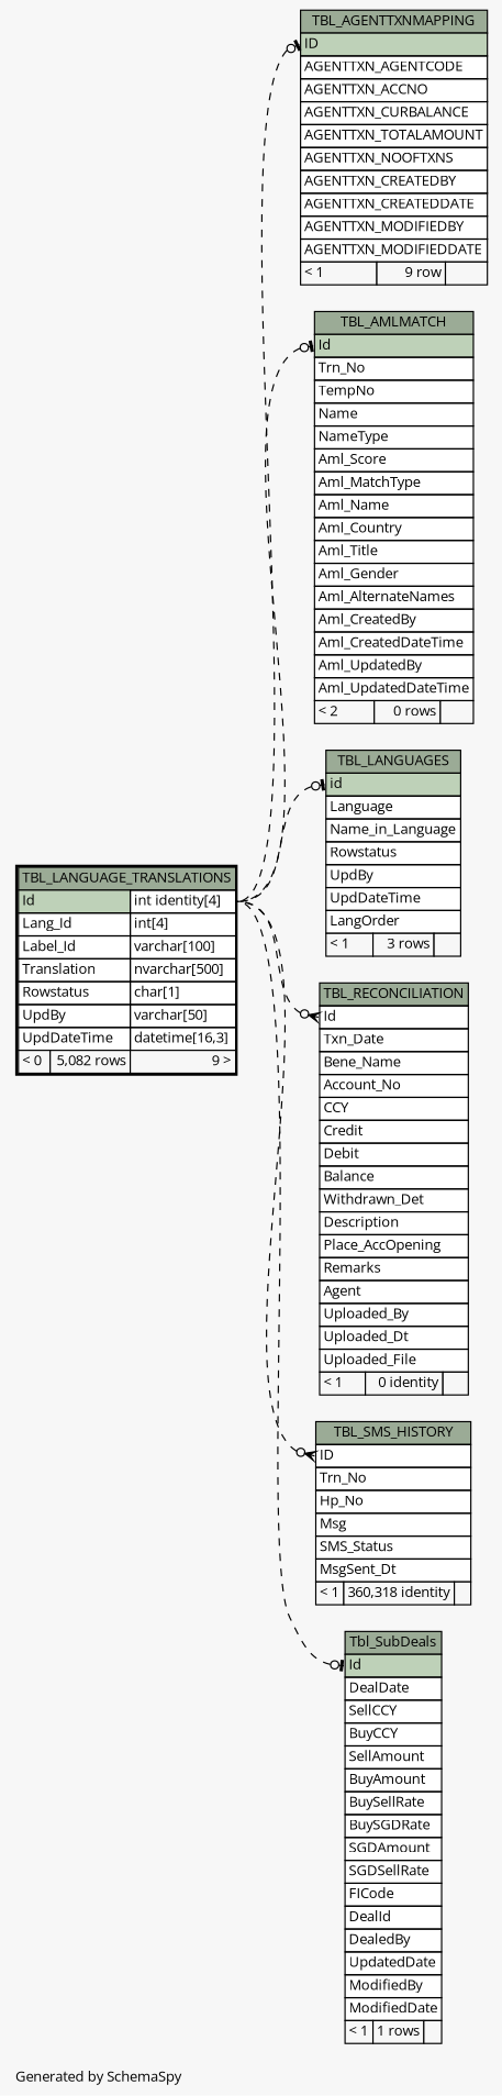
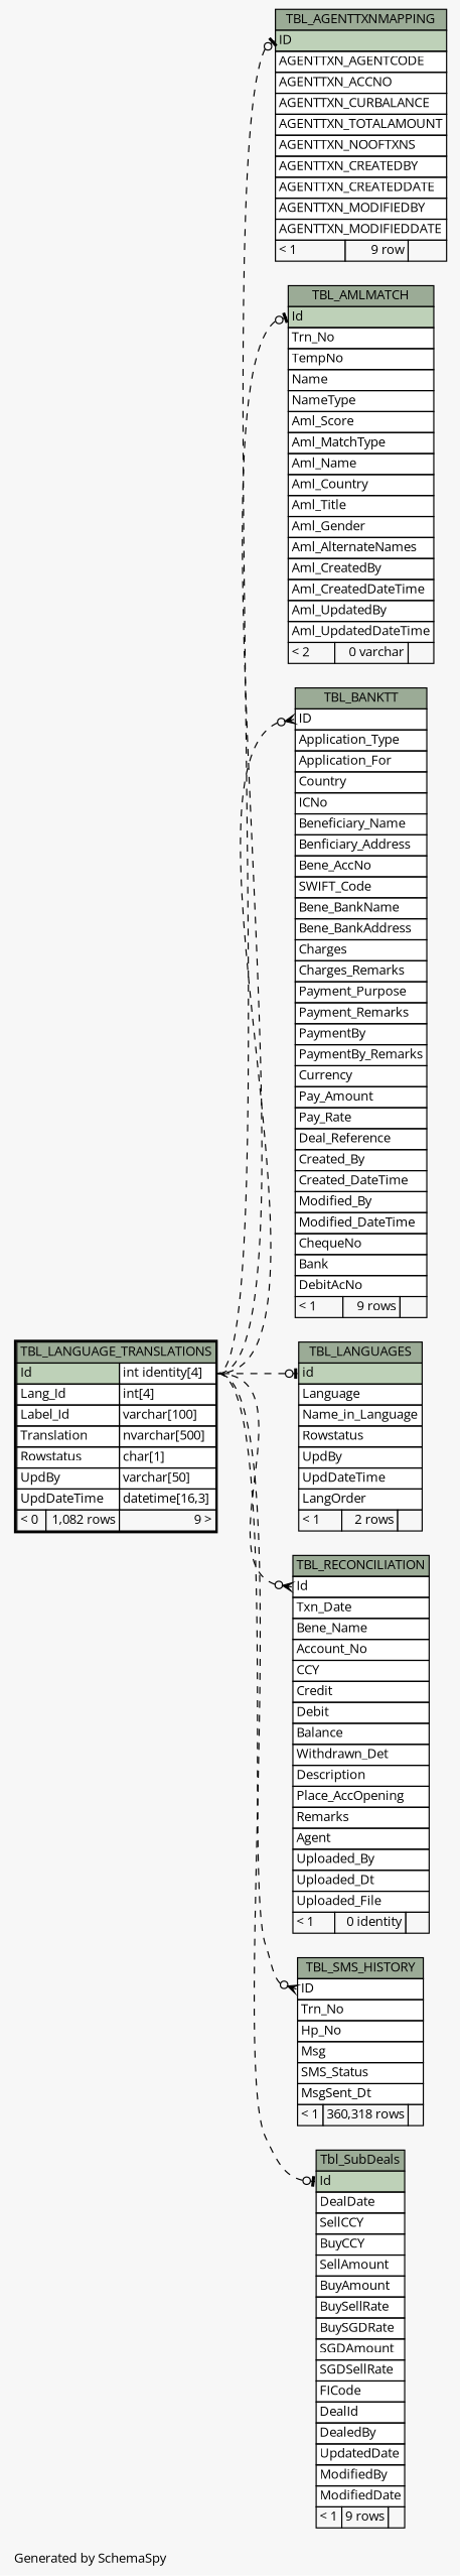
  digraph {
    bgcolor="#f7f7f7"
    fontname="Open Sans"
    fontsize=11
    label="\nGenerated by SchemaSpy"
    labeljust=l
    nodesep=0.18
    rankdir=RL
    ranksep=0.46
    node [fontname="Open Sans" fontsize=11 shape=plaintext]
    edge [arrowhead=none arrowsize=0.8 arrowtail=teeodot dir=back fontname="Open Sans" headport="Id.type:e" style=dashed tailport="ID:w"]
    n1 [label=<     <TABLE BORDER="0" CELLBORDER="1" CELLSPACING="0" BGCOLOR="#ffffff">       <TR><TD COLSPAN="3" BGCOLOR="#9bab96" ALIGN="CENTER">TBL_AGENTTXNMAPPING</TD></TR>       <TR><TD PORT="ID" COLSPAN="3" BGCOLOR="#bed1b8" ALIGN="LEFT">ID</TD></TR>       <TR><TD PORT="AGENTTXN_AGENTCODE" COLSPAN="3" ALIGN="LEFT">AGENTTXN_AGENTCODE</TD></TR>       <TR><TD PORT="AGENTTXN_ACCNO" COLSPAN="3" ALIGN="LEFT">AGENTTXN_ACCNO</TD></TR>       <TR><TD PORT="AGENTTXN_CURBALANCE" COLSPAN="3" ALIGN="LEFT">AGENTTXN_CURBALANCE</TD></TR>       <TR><TD PORT="AGENTTXN_TOTALAMOUNT" COLSPAN="3" ALIGN="LEFT">AGENTTXN_TOTALAMOUNT</TD></TR>       <TR><TD PORT="AGENTTXN_NOOFTXNS" COLSPAN="3" ALIGN="LEFT">AGENTTXN_NOOFTXNS</TD></TR>       <TR><TD PORT="AGENTTXN_CREATEDBY" COLSPAN="3" ALIGN="LEFT">AGENTTXN_CREATEDBY</TD></TR>       <TR><TD PORT="AGENTTXN_CREATEDDATE" COLSPAN="3" ALIGN="LEFT">AGENTTXN_CREATEDDATE</TD></TR>       <TR><TD PORT="AGENTTXN_MODIFIEDBY" COLSPAN="3" ALIGN="LEFT">AGENTTXN_MODIFIEDBY</TD></TR>       <TR><TD PORT="AGENTTXN_MODIFIEDDATE" COLSPAN="3" ALIGN="LEFT">AGENTTXN_MODIFIEDDATE</TD></TR>       <TR><TD ALIGN="LEFT" BGCOLOR="#f7f7f7">&lt; 1</TD><TD ALIGN="RIGHT" BGCOLOR="#f7f7f7">9 row</TD><TD ALIGN="RIGHT" BGCOLOR="#f7f7f7">  </TD></TR>     </TABLE>>]
-   n2 [label=<     <TABLE BORDER="2" CELLBORDER="1" CELLSPACING="0" BGCOLOR="#ffffff">       <TR><TD COLSPAN="3" BGCOLOR="#9bab96" ALIGN="CENTER">TBL_LANGUAGE_TRANSLATIONS</TD></TR>       <TR><TD PORT="Id" COLSPAN="2" BGCOLOR="#bed1b8" ALIGN="LEFT">Id</TD><TD PORT="Id.type" ALIGN="LEFT">int identity[4]</TD></TR>       <TR><TD PORT="Lang_Id" COLSPAN="2" ALIGN="LEFT">Lang_Id</TD><TD PORT="Lang_Id.type" ALIGN="LEFT">int[4]</TD></TR>       <TR><TD PORT="Label_Id" COLSPAN="2" ALIGN="LEFT">Label_Id</TD><TD PORT="Label_Id.type" ALIGN="LEFT">varchar[100]</TD></TR>       <TR><TD PORT="Translation" COLSPAN="2" ALIGN="LEFT">Translation</TD><TD PORT="Translation.type" ALIGN="LEFT">nvarchar[500]</TD></TR>       <TR><TD PORT="Rowstatus" COLSPAN="2" ALIGN="LEFT">Rowstatus</TD><TD PORT="Rowstatus.type" ALIGN="LEFT">char[1]</TD></TR>       <TR><TD PORT="UpdBy" COLSPAN="2" ALIGN="LEFT">UpdBy</TD><TD PORT="UpdBy.type" ALIGN="LEFT">varchar[50]</TD></TR>       <TR><TD PORT="UpdDateTime" COLSPAN="2" ALIGN="LEFT">UpdDateTime</TD><TD PORT="UpdDateTime.type" ALIGN="LEFT">datetime[16,3]</TD></TR>       <TR><TD ALIGN="LEFT" BGCOLOR="#f7f7f7">&lt; 0</TD><TD ALIGN="RIGHT" BGCOLOR="#f7f7f7">5,082 rows</TD><TD ALIGN="RIGHT" BGCOLOR="#f7f7f7">9 &gt;</TD></TR>     </TABLE>>]
-   n3 [label=<     <TABLE BORDER="0" CELLBORDER="1" CELLSPACING="0" BGCOLOR="#ffffff">       <TR><TD COLSPAN="3" BGCOLOR="#9bab96" ALIGN="CENTER">TBL_AMLMATCH</TD></TR>       <TR><TD PORT="Id" COLSPAN="3" BGCOLOR="#bed1b8" ALIGN="LEFT">Id</TD></TR>       <TR><TD PORT="Trn_No" COLSPAN="3" ALIGN="LEFT">Trn_No</TD></TR>       <TR><TD PORT="TempNo" COLSPAN="3" ALIGN="LEFT">TempNo</TD></TR>       <TR><TD PORT="Name" COLSPAN="3" ALIGN="LEFT">Name</TD></TR>       <TR><TD PORT="NameType" COLSPAN="3" ALIGN="LEFT">NameType</TD></TR>       <TR><TD PORT="Aml_Score" COLSPAN="3" ALIGN="LEFT">Aml_Score</TD></TR>       <TR><TD PORT="Aml_MatchType" COLSPAN="3" ALIGN="LEFT">Aml_MatchType</TD></TR>       <TR><TD PORT="Aml_Name" COLSPAN="3" ALIGN="LEFT">Aml_Name</TD></TR>       <TR><TD PORT="Aml_Country" COLSPAN="3" ALIGN="LEFT">Aml_Country</TD></TR>       <TR><TD PORT="Aml_Title" COLSPAN="3" ALIGN="LEFT">Aml_Title</TD></TR>       <TR><TD PORT="Aml_Gender" COLSPAN="3" ALIGN="LEFT">Aml_Gender</TD></TR>       <TR><TD PORT="Aml_AlternateNames" COLSPAN="3" ALIGN="LEFT">Aml_AlternateNames</TD></TR>       <TR><TD PORT="Aml_CreatedBy" COLSPAN="3" ALIGN="LEFT">Aml_CreatedBy</TD></TR>       <TR><TD PORT="Aml_CreatedDateTime" COLSPAN="3" ALIGN="LEFT">Aml_CreatedDateTime</TD></TR>       <TR><TD PORT="Aml_UpdatedBy" COLSPAN="3" ALIGN="LEFT">Aml_UpdatedBy</TD></TR>       <TR><TD PORT="Aml_UpdatedDateTime" COLSPAN="3" ALIGN="LEFT">Aml_UpdatedDateTime</TD></TR>       <TR><TD ALIGN="LEFT" BGCOLOR="#f7f7f7">&lt; 2</TD><TD ALIGN="RIGHT" BGCOLOR="#f7f7f7">0 rows</TD><TD ALIGN="RIGHT" BGCOLOR="#f7f7f7">  </TD></TR>     </TABLE>>]
-   n5 [label=<     <TABLE BORDER="0" CELLBORDER="1" CELLSPACING="0" BGCOLOR="#ffffff">       <TR><TD COLSPAN="3" BGCOLOR="#9bab96" ALIGN="CENTER">TBL_LANGUAGES</TD></TR>       <TR><TD PORT="id" COLSPAN="3" BGCOLOR="#bed1b8" ALIGN="LEFT">id</TD></TR>       <TR><TD PORT="Language" COLSPAN="3" ALIGN="LEFT">Language</TD></TR>       <TR><TD PORT="Name_in_Language" COLSPAN="3" ALIGN="LEFT">Name_in_Language</TD></TR>       <TR><TD PORT="Rowstatus" COLSPAN="3" ALIGN="LEFT">Rowstatus</TD></TR>       <TR><TD PORT="UpdBy" COLSPAN="3" ALIGN="LEFT">UpdBy</TD></TR>       <TR><TD PORT="UpdDateTime" COLSPAN="3" ALIGN="LEFT">UpdDateTime</TD></TR>       <TR><TD PORT="LangOrder" COLSPAN="3" ALIGN="LEFT">LangOrder</TD></TR>       <TR><TD ALIGN="LEFT" BGCOLOR="#f7f7f7">&lt; 1</TD><TD ALIGN="RIGHT" BGCOLOR="#f7f7f7">3 rows</TD><TD ALIGN="RIGHT" BGCOLOR="#f7f7f7">  </TD></TR>     </TABLE>>]
+   n2 [label=<     <TABLE BORDER="2" CELLBORDER="1" CELLSPACING="0" BGCOLOR="#ffffff">       <TR><TD COLSPAN="3" BGCOLOR="#9bab96" ALIGN="CENTER">TBL_LANGUAGE_TRANSLATIONS</TD></TR>       <TR><TD PORT="Id" COLSPAN="2" BGCOLOR="#bed1b8" ALIGN="LEFT">Id</TD><TD PORT="Id.type" ALIGN="LEFT">int identity[4]</TD></TR>       <TR><TD PORT="Lang_Id" COLSPAN="2" ALIGN="LEFT">Lang_Id</TD><TD PORT="Lang_Id.type" ALIGN="LEFT">int[4]</TD></TR>       <TR><TD PORT="Label_Id" COLSPAN="2" ALIGN="LEFT">Label_Id</TD><TD PORT="Label_Id.type" ALIGN="LEFT">varchar[100]</TD></TR>       <TR><TD PORT="Translation" COLSPAN="2" ALIGN="LEFT">Translation</TD><TD PORT="Translation.type" ALIGN="LEFT">nvarchar[500]</TD></TR>       <TR><TD PORT="Rowstatus" COLSPAN="2" ALIGN="LEFT">Rowstatus</TD><TD PORT="Rowstatus.type" ALIGN="LEFT">char[1]</TD></TR>       <TR><TD PORT="UpdBy" COLSPAN="2" ALIGN="LEFT">UpdBy</TD><TD PORT="UpdBy.type" ALIGN="LEFT">varchar[50]</TD></TR>       <TR><TD PORT="UpdDateTime" COLSPAN="2" ALIGN="LEFT">UpdDateTime</TD><TD PORT="UpdDateTime.type" ALIGN="LEFT">datetime[16,3]</TD></TR>       <TR><TD ALIGN="LEFT" BGCOLOR="#f7f7f7">&lt; 0</TD><TD ALIGN="RIGHT" BGCOLOR="#f7f7f7">1,082 rows</TD><TD ALIGN="RIGHT" BGCOLOR="#f7f7f7">9 &gt;</TD></TR>     </TABLE>>]
+   n3 [label=<     <TABLE BORDER="0" CELLBORDER="1" CELLSPACING="0" BGCOLOR="#ffffff">       <TR><TD COLSPAN="3" BGCOLOR="#9bab96" ALIGN="CENTER">TBL_AMLMATCH</TD></TR>       <TR><TD PORT="Id" COLSPAN="3" BGCOLOR="#bed1b8" ALIGN="LEFT">Id</TD></TR>       <TR><TD PORT="Trn_No" COLSPAN="3" ALIGN="LEFT">Trn_No</TD></TR>       <TR><TD PORT="TempNo" COLSPAN="3" ALIGN="LEFT">TempNo</TD></TR>       <TR><TD PORT="Name" COLSPAN="3" ALIGN="LEFT">Name</TD></TR>       <TR><TD PORT="NameType" COLSPAN="3" ALIGN="LEFT">NameType</TD></TR>       <TR><TD PORT="Aml_Score" COLSPAN="3" ALIGN="LEFT">Aml_Score</TD></TR>       <TR><TD PORT="Aml_MatchType" COLSPAN="3" ALIGN="LEFT">Aml_MatchType</TD></TR>       <TR><TD PORT="Aml_Name" COLSPAN="3" ALIGN="LEFT">Aml_Name</TD></TR>       <TR><TD PORT="Aml_Country" COLSPAN="3" ALIGN="LEFT">Aml_Country</TD></TR>       <TR><TD PORT="Aml_Title" COLSPAN="3" ALIGN="LEFT">Aml_Title</TD></TR>       <TR><TD PORT="Aml_Gender" COLSPAN="3" ALIGN="LEFT">Aml_Gender</TD></TR>       <TR><TD PORT="Aml_AlternateNames" COLSPAN="3" ALIGN="LEFT">Aml_AlternateNames</TD></TR>       <TR><TD PORT="Aml_CreatedBy" COLSPAN="3" ALIGN="LEFT">Aml_CreatedBy</TD></TR>       <TR><TD PORT="Aml_CreatedDateTime" COLSPAN="3" ALIGN="LEFT">Aml_CreatedDateTime</TD></TR>       <TR><TD PORT="Aml_UpdatedBy" COLSPAN="3" ALIGN="LEFT">Aml_UpdatedBy</TD></TR>       <TR><TD PORT="Aml_UpdatedDateTime" COLSPAN="3" ALIGN="LEFT">Aml_UpdatedDateTime</TD></TR>       <TR><TD ALIGN="LEFT" BGCOLOR="#f7f7f7">&lt; 2</TD><TD ALIGN="RIGHT" BGCOLOR="#f7f7f7">0 varchar</TD><TD ALIGN="RIGHT" BGCOLOR="#f7f7f7">  </TD></TR>     </TABLE>>]
+   n4 [label=<     <TABLE BORDER="0" CELLBORDER="1" CELLSPACING="0" BGCOLOR="#ffffff">       <TR><TD COLSPAN="3" BGCOLOR="#9bab96" ALIGN="CENTER">TBL_BANKTT</TD></TR>       <TR><TD PORT="ID" COLSPAN="3" ALIGN="LEFT">ID</TD></TR>       <TR><TD PORT="Application_Type" COLSPAN="3" ALIGN="LEFT">Application_Type</TD></TR>       <TR><TD PORT="Application_For" COLSPAN="3" ALIGN="LEFT">Application_For</TD></TR>       <TR><TD PORT="Country" COLSPAN="3" ALIGN="LEFT">Country</TD></TR>       <TR><TD PORT="ICNo" COLSPAN="3" ALIGN="LEFT">ICNo</TD></TR>       <TR><TD PORT="Beneficiary_Name" COLSPAN="3" ALIGN="LEFT">Beneficiary_Name</TD></TR>       <TR><TD PORT="Benficiary_Address" COLSPAN="3" ALIGN="LEFT">Benficiary_Address</TD></TR>       <TR><TD PORT="Bene_AccNo" COLSPAN="3" ALIGN="LEFT">Bene_AccNo</TD></TR>       <TR><TD PORT="SWIFT_Code" COLSPAN="3" ALIGN="LEFT">SWIFT_Code</TD></TR>       <TR><TD PORT="Bene_BankName" COLSPAN="3" ALIGN="LEFT">Bene_BankName</TD></TR>       <TR><TD PORT="Bene_BankAddress" COLSPAN="3" ALIGN="LEFT">Bene_BankAddress</TD></TR>       <TR><TD PORT="Charges" COLSPAN="3" ALIGN="LEFT">Charges</TD></TR>       <TR><TD PORT="Charges_Remarks" COLSPAN="3" ALIGN="LEFT">Charges_Remarks</TD></TR>       <TR><TD PORT="Payment_Purpose" COLSPAN="3" ALIGN="LEFT">Payment_Purpose</TD></TR>       <TR><TD PORT="Payment_Remarks" COLSPAN="3" ALIGN="LEFT">Payment_Remarks</TD></TR>       <TR><TD PORT="PaymentBy" COLSPAN="3" ALIGN="LEFT">PaymentBy</TD></TR>       <TR><TD PORT="PaymentBy_Remarks" COLSPAN="3" ALIGN="LEFT">PaymentBy_Remarks</TD></TR>       <TR><TD PORT="Currency" COLSPAN="3" ALIGN="LEFT">Currency</TD></TR>       <TR><TD PORT="Pay_Amount" COLSPAN="3" ALIGN="LEFT">Pay_Amount</TD></TR>       <TR><TD PORT="Pay_Rate" COLSPAN="3" ALIGN="LEFT">Pay_Rate</TD></TR>       <TR><TD PORT="Deal_Reference" COLSPAN="3" ALIGN="LEFT">Deal_Reference</TD></TR>       <TR><TD PORT="Created_By" COLSPAN="3" ALIGN="LEFT">Created_By</TD></TR>       <TR><TD PORT="Created_DateTime" COLSPAN="3" ALIGN="LEFT">Created_DateTime</TD></TR>       <TR><TD PORT="Modified_By" COLSPAN="3" ALIGN="LEFT">Modified_By</TD></TR>       <TR><TD PORT="Modified_DateTime" COLSPAN="3" ALIGN="LEFT">Modified_DateTime</TD></TR>       <TR><TD PORT="ChequeNo" COLSPAN="3" ALIGN="LEFT">ChequeNo</TD></TR>       <TR><TD PORT="Bank" COLSPAN="3" ALIGN="LEFT">Bank</TD></TR>       <TR><TD PORT="DebitAcNo" COLSPAN="3" ALIGN="LEFT">DebitAcNo</TD></TR>       <TR><TD ALIGN="LEFT" BGCOLOR="#f7f7f7">&lt; 1</TD><TD ALIGN="RIGHT" BGCOLOR="#f7f7f7">9 rows</TD><TD ALIGN="RIGHT" BGCOLOR="#f7f7f7">  </TD></TR>     </TABLE>>]
+   n5 [label=<     <TABLE BORDER="0" CELLBORDER="1" CELLSPACING="0" BGCOLOR="#ffffff">       <TR><TD COLSPAN="3" BGCOLOR="#9bab96" ALIGN="CENTER">TBL_LANGUAGES</TD></TR>       <TR><TD PORT="id" COLSPAN="3" BGCOLOR="#bed1b8" ALIGN="LEFT">id</TD></TR>       <TR><TD PORT="Language" COLSPAN="3" ALIGN="LEFT">Language</TD></TR>       <TR><TD PORT="Name_in_Language" COLSPAN="3" ALIGN="LEFT">Name_in_Language</TD></TR>       <TR><TD PORT="Rowstatus" COLSPAN="3" ALIGN="LEFT">Rowstatus</TD></TR>       <TR><TD PORT="UpdBy" COLSPAN="3" ALIGN="LEFT">UpdBy</TD></TR>       <TR><TD PORT="UpdDateTime" COLSPAN="3" ALIGN="LEFT">UpdDateTime</TD></TR>       <TR><TD PORT="LangOrder" COLSPAN="3" ALIGN="LEFT">LangOrder</TD></TR>       <TR><TD ALIGN="LEFT" BGCOLOR="#f7f7f7">&lt; 1</TD><TD ALIGN="RIGHT" BGCOLOR="#f7f7f7">2 rows</TD><TD ALIGN="RIGHT" BGCOLOR="#f7f7f7">  </TD></TR>     </TABLE>>]
    n6 [label=<     <TABLE BORDER="0" CELLBORDER="1" CELLSPACING="0" BGCOLOR="#ffffff">       <TR><TD COLSPAN="3" BGCOLOR="#9bab96" ALIGN="CENTER">TBL_RECONCILIATION</TD></TR>       <TR><TD PORT="Id" COLSPAN="3" ALIGN="LEFT">Id</TD></TR>       <TR><TD PORT="Txn_Date" COLSPAN="3" ALIGN="LEFT">Txn_Date</TD></TR>       <TR><TD PORT="Bene_Name" COLSPAN="3" ALIGN="LEFT">Bene_Name</TD></TR>       <TR><TD PORT="Account_No" COLSPAN="3" ALIGN="LEFT">Account_No</TD></TR>       <TR><TD PORT="CCY" COLSPAN="3" ALIGN="LEFT">CCY</TD></TR>       <TR><TD PORT="Credit" COLSPAN="3" ALIGN="LEFT">Credit</TD></TR>       <TR><TD PORT="Debit" COLSPAN="3" ALIGN="LEFT">Debit</TD></TR>       <TR><TD PORT="Balance" COLSPAN="3" ALIGN="LEFT">Balance</TD></TR>       <TR><TD PORT="Withdrawn_Det" COLSPAN="3" ALIGN="LEFT">Withdrawn_Det</TD></TR>       <TR><TD PORT="Description" COLSPAN="3" ALIGN="LEFT">Description</TD></TR>       <TR><TD PORT="Place_AccOpening" COLSPAN="3" ALIGN="LEFT">Place_AccOpening</TD></TR>       <TR><TD PORT="Remarks" COLSPAN="3" ALIGN="LEFT">Remarks</TD></TR>       <TR><TD PORT="Agent" COLSPAN="3" ALIGN="LEFT">Agent</TD></TR>       <TR><TD PORT="Uploaded_By" COLSPAN="3" ALIGN="LEFT">Uploaded_By</TD></TR>       <TR><TD PORT="Uploaded_Dt" COLSPAN="3" ALIGN="LEFT">Uploaded_Dt</TD></TR>       <TR><TD PORT="Uploaded_File" COLSPAN="3" ALIGN="LEFT">Uploaded_File</TD></TR>       <TR><TD ALIGN="LEFT" BGCOLOR="#f7f7f7">&lt; 1</TD><TD ALIGN="RIGHT" BGCOLOR="#f7f7f7">0 identity</TD><TD ALIGN="RIGHT" BGCOLOR="#f7f7f7">  </TD></TR>     </TABLE>>]
-   n7 [label=<     <TABLE BORDER="0" CELLBORDER="1" CELLSPACING="0" BGCOLOR="#ffffff">       <TR><TD COLSPAN="3" BGCOLOR="#9bab96" ALIGN="CENTER">TBL_SMS_HISTORY</TD></TR>       <TR><TD PORT="ID" COLSPAN="3" ALIGN="LEFT">ID</TD></TR>       <TR><TD PORT="Trn_No" COLSPAN="3" ALIGN="LEFT">Trn_No</TD></TR>       <TR><TD PORT="Hp_No" COLSPAN="3" ALIGN="LEFT">Hp_No</TD></TR>       <TR><TD PORT="Msg" COLSPAN="3" ALIGN="LEFT">Msg</TD></TR>       <TR><TD PORT="SMS_Status" COLSPAN="3" ALIGN="LEFT">SMS_Status</TD></TR>       <TR><TD PORT="MsgSent_Dt" COLSPAN="3" ALIGN="LEFT">MsgSent_Dt</TD></TR>       <TR><TD ALIGN="LEFT" BGCOLOR="#f7f7f7">&lt; 1</TD><TD ALIGN="RIGHT" BGCOLOR="#f7f7f7">360,318 identity</TD><TD ALIGN="RIGHT" BGCOLOR="#f7f7f7">  </TD></TR>     </TABLE>>]
-   n8 [label=<     <TABLE BORDER="0" CELLBORDER="1" CELLSPACING="0" BGCOLOR="#ffffff">       <TR><TD COLSPAN="3" BGCOLOR="#9bab96" ALIGN="CENTER">Tbl_SubDeals</TD></TR>       <TR><TD PORT="Id" COLSPAN="3" BGCOLOR="#bed1b8" ALIGN="LEFT">Id</TD></TR>       <TR><TD PORT="DealDate" COLSPAN="3" ALIGN="LEFT">DealDate</TD></TR>       <TR><TD PORT="SellCCY" COLSPAN="3" ALIGN="LEFT">SellCCY</TD></TR>       <TR><TD PORT="BuyCCY" COLSPAN="3" ALIGN="LEFT">BuyCCY</TD></TR>       <TR><TD PORT="SellAmount" COLSPAN="3" ALIGN="LEFT">SellAmount</TD></TR>       <TR><TD PORT="BuyAmount" COLSPAN="3" ALIGN="LEFT">BuyAmount</TD></TR>       <TR><TD PORT="BuySellRate" COLSPAN="3" ALIGN="LEFT">BuySellRate</TD></TR>       <TR><TD PORT="BuySGDRate" COLSPAN="3" ALIGN="LEFT">BuySGDRate</TD></TR>       <TR><TD PORT="SGDAmount" COLSPAN="3" ALIGN="LEFT">SGDAmount</TD></TR>       <TR><TD PORT="SGDSellRate" COLSPAN="3" ALIGN="LEFT">SGDSellRate</TD></TR>       <TR><TD PORT="FICode" COLSPAN="3" ALIGN="LEFT">FICode</TD></TR>       <TR><TD PORT="DealId" COLSPAN="3" ALIGN="LEFT">DealId</TD></TR>       <TR><TD PORT="DealedBy" COLSPAN="3" ALIGN="LEFT">DealedBy</TD></TR>       <TR><TD PORT="UpdatedDate" COLSPAN="3" ALIGN="LEFT">UpdatedDate</TD></TR>       <TR><TD PORT="ModifiedBy" COLSPAN="3" ALIGN="LEFT">ModifiedBy</TD></TR>       <TR><TD PORT="ModifiedDate" COLSPAN="3" ALIGN="LEFT">ModifiedDate</TD></TR>       <TR><TD ALIGN="LEFT" BGCOLOR="#f7f7f7">&lt; 1</TD><TD ALIGN="RIGHT" BGCOLOR="#f7f7f7">1 rows</TD><TD ALIGN="RIGHT" BGCOLOR="#f7f7f7">  </TD></TR>     </TABLE>>]
+   n7 [label=<     <TABLE BORDER="0" CELLBORDER="1" CELLSPACING="0" BGCOLOR="#ffffff">       <TR><TD COLSPAN="3" BGCOLOR="#9bab96" ALIGN="CENTER">TBL_SMS_HISTORY</TD></TR>       <TR><TD PORT="ID" COLSPAN="3" ALIGN="LEFT">ID</TD></TR>       <TR><TD PORT="Trn_No" COLSPAN="3" ALIGN="LEFT">Trn_No</TD></TR>       <TR><TD PORT="Hp_No" COLSPAN="3" ALIGN="LEFT">Hp_No</TD></TR>       <TR><TD PORT="Msg" COLSPAN="3" ALIGN="LEFT">Msg</TD></TR>       <TR><TD PORT="SMS_Status" COLSPAN="3" ALIGN="LEFT">SMS_Status</TD></TR>       <TR><TD PORT="MsgSent_Dt" COLSPAN="3" ALIGN="LEFT">MsgSent_Dt</TD></TR>       <TR><TD ALIGN="LEFT" BGCOLOR="#f7f7f7">&lt; 1</TD><TD ALIGN="RIGHT" BGCOLOR="#f7f7f7">360,318 rows</TD><TD ALIGN="RIGHT" BGCOLOR="#f7f7f7">  </TD></TR>     </TABLE>>]
+   n8 [label=<     <TABLE BORDER="0" CELLBORDER="1" CELLSPACING="0" BGCOLOR="#ffffff">       <TR><TD COLSPAN="3" BGCOLOR="#9bab96" ALIGN="CENTER">Tbl_SubDeals</TD></TR>       <TR><TD PORT="Id" COLSPAN="3" BGCOLOR="#bed1b8" ALIGN="LEFT">Id</TD></TR>       <TR><TD PORT="DealDate" COLSPAN="3" ALIGN="LEFT">DealDate</TD></TR>       <TR><TD PORT="SellCCY" COLSPAN="3" ALIGN="LEFT">SellCCY</TD></TR>       <TR><TD PORT="BuyCCY" COLSPAN="3" ALIGN="LEFT">BuyCCY</TD></TR>       <TR><TD PORT="SellAmount" COLSPAN="3" ALIGN="LEFT">SellAmount</TD></TR>       <TR><TD PORT="BuyAmount" COLSPAN="3" ALIGN="LEFT">BuyAmount</TD></TR>       <TR><TD PORT="BuySellRate" COLSPAN="3" ALIGN="LEFT">BuySellRate</TD></TR>       <TR><TD PORT="BuySGDRate" COLSPAN="3" ALIGN="LEFT">BuySGDRate</TD></TR>       <TR><TD PORT="SGDAmount" COLSPAN="3" ALIGN="LEFT">SGDAmount</TD></TR>       <TR><TD PORT="SGDSellRate" COLSPAN="3" ALIGN="LEFT">SGDSellRate</TD></TR>       <TR><TD PORT="FICode" COLSPAN="3" ALIGN="LEFT">FICode</TD></TR>       <TR><TD PORT="DealId" COLSPAN="3" ALIGN="LEFT">DealId</TD></TR>       <TR><TD PORT="DealedBy" COLSPAN="3" ALIGN="LEFT">DealedBy</TD></TR>       <TR><TD PORT="UpdatedDate" COLSPAN="3" ALIGN="LEFT">UpdatedDate</TD></TR>       <TR><TD PORT="ModifiedBy" COLSPAN="3" ALIGN="LEFT">ModifiedBy</TD></TR>       <TR><TD PORT="ModifiedDate" COLSPAN="3" ALIGN="LEFT">ModifiedDate</TD></TR>       <TR><TD ALIGN="LEFT" BGCOLOR="#f7f7f7">&lt; 1</TD><TD ALIGN="RIGHT" BGCOLOR="#f7f7f7">9 rows</TD><TD ALIGN="RIGHT" BGCOLOR="#f7f7f7">  </TD></TR>     </TABLE>>]
    n1 -> n2
    n3 -> n2 [tailport="Id:w"]
+   n4 -> n2 [arrowtail=crowodot]
    n5 -> n2 [tailport="id:w"]
    n6 -> n2 [arrowtail=crowodot tailport="Id:w"]
    n7 -> n2 [arrowtail=crowodot]
    n8 -> n2 [tailport="Id:w"]
  }
